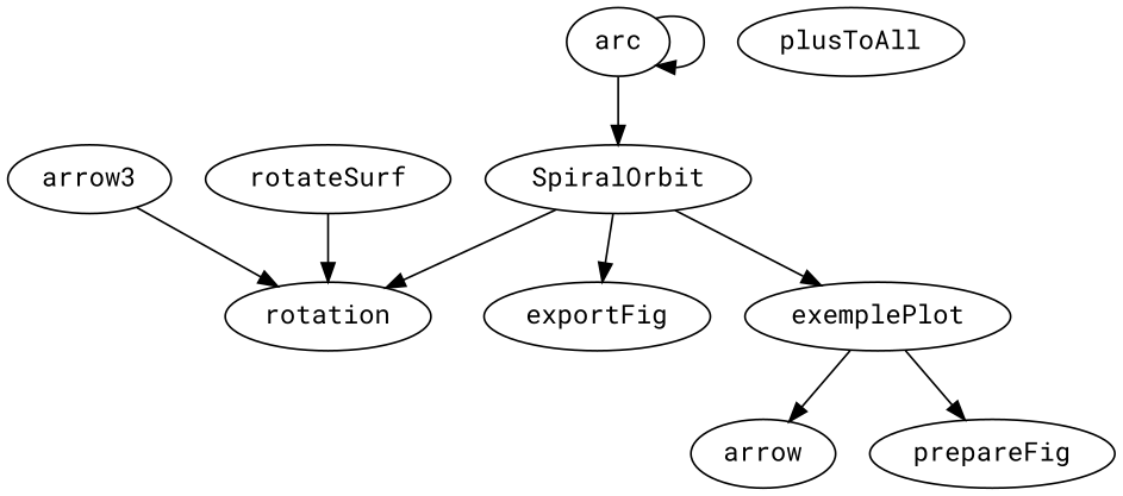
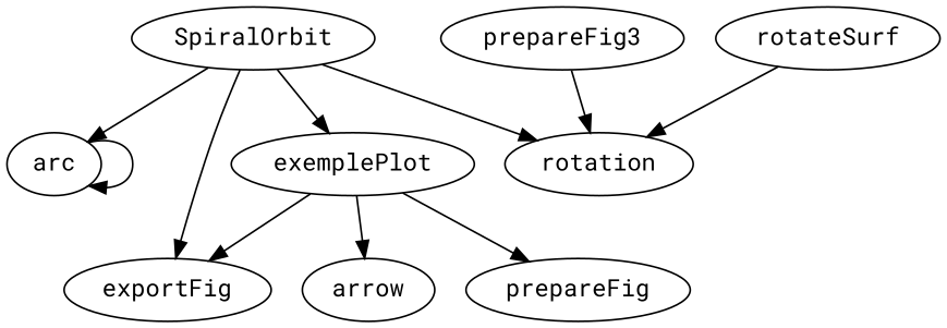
  digraph {
    fontname="Roboto Mono"
    node [fontname="Roboto Mono"]
    edge [fontname="Roboto Mono"]
    SpiralOrbit
    arc
    exportFig
    rotation
    exemplePlot
-   arrow3
+   arrow3 [label=prepareFig3]
    n7 [label=arrow]
    prepareFig
    rotateSurf
-   plusToAll
-   arc -> SpiralOrbit
+   SpiralOrbit -> arc
    SpiralOrbit -> exportFig
    SpiralOrbit -> rotation
    SpiralOrbit -> exemplePlot
    arc -> arc
+   exemplePlot -> exportFig
    exemplePlot -> n7
    exemplePlot -> prepareFig
    arrow3 -> rotation
    rotateSurf -> rotation
  }
